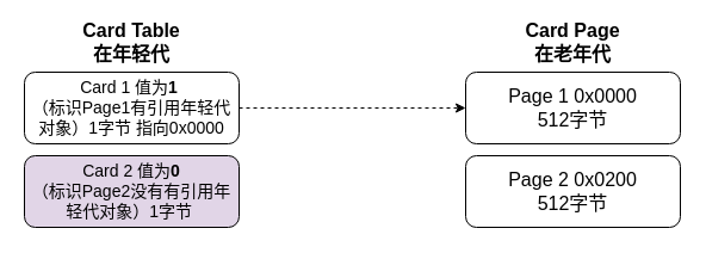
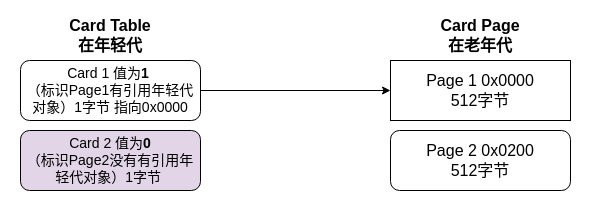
  <mxCell id="0" />
  <mxCell id="1" parent="0" />
- <mxCell id="2" style="edgeStyle=orthogonalEdgeStyle;rounded=0;orthogonalLoop=1;jettySize=auto;html=1;exitX=1;exitY=0.5;exitDx=0;exitDy=0;entryX=0;entryY=0.5;entryDx=0;entryDy=0;dashed=1;" edge="1" parent="1" source="3" target="4"><mxGeometry relative="1" as="geometry" /></mxCell>
+ <mxCell id="2" style="edgeStyle=orthogonalEdgeStyle;rounded=0;orthogonalLoop=1;jettySize=auto;html=1;exitX=1;exitY=0.5;exitDx=0;exitDy=0;entryX=0;entryY=0.5;entryDx=0;entryDy=0;" edge="1" parent="1" source="3" target="4"><mxGeometry relative="1" as="geometry" /></mxCell>
  <mxCell id="3" value="&lt;font style=&quot;font-size: 14px;&quot;&gt;Card 1 值为&lt;b&gt;1&lt;/b&gt;&amp;nbsp;&lt;br&gt;&lt;/font&gt;&lt;div&gt;&lt;span style=&quot;background-color: transparent; color: light-dark(rgb(0, 0, 0), rgb(255, 255, 255)); font-size: 14px;&quot;&gt;（标识Page1有引用年轻代对象）&lt;/span&gt;&lt;span style=&quot;background-color: transparent; color: light-dark(rgb(0, 0, 0), rgb(255, 255, 255)); font-size: 14px;&quot;&gt;1字节&amp;nbsp;&lt;/span&gt;&lt;span style=&quot;background-color: transparent; color: light-dark(rgb(0, 0, 0), rgb(255, 255, 255)); font-size: 14px;&quot;&gt;指向0x0000&lt;/span&gt;&lt;/div&gt;" style="rounded=1;whiteSpace=wrap;html=1;align=center;verticalAlign=middle;" vertex="1" parent="1"><mxGeometry x="20" y="60" width="180" height="60" as="geometry" /></mxCell>
- <mxCell id="4" value="&lt;font style=&quot;font-size: 16px;&quot;&gt;Page 1 0x0000&lt;/font&gt;&lt;div&gt;&lt;font style=&quot;font-size: 16px;&quot;&gt;512字节&lt;/font&gt;&lt;/div&gt;" style="rounded=1;whiteSpace=wrap;html=1;" vertex="1" parent="1"><mxGeometry x="390" y="60" width="180" height="60" as="geometry" /></mxCell>
+ <mxCell id="4" value="&lt;font style=&quot;font-size: 16px;&quot;&gt;Page 1 0x0000&lt;/font&gt;&lt;div&gt;&lt;font style=&quot;font-size: 16px;&quot;&gt;512字节&lt;/font&gt;&lt;/div&gt;" style="whiteSpace=wrap;html=1;rounded=0;" vertex="1" parent="1"><mxGeometry x="390" y="60" width="180" height="60" as="geometry" /></mxCell>
  <mxCell id="5" value="&lt;font style=&quot;font-size: 16px;&quot;&gt;&lt;b&gt;Card Table&lt;/b&gt;&lt;/font&gt;&lt;div&gt;&lt;font style=&quot;font-size: 16px;&quot;&gt;&lt;b&gt;在年轻代&lt;/b&gt;&lt;/font&gt;&lt;/div&gt;" style="text;html=1;align=center;verticalAlign=middle;whiteSpace=wrap;rounded=0;" vertex="1" parent="1"><mxGeometry x="60" y="20" width="100" height="30" as="geometry" /></mxCell>
  <mxCell id="6" value="&lt;font style=&quot;font-size: 16px;&quot;&gt;&lt;b&gt;Card Page&lt;/b&gt;&lt;/font&gt;&lt;div&gt;&lt;span style=&quot;font-size: 16px;&quot;&gt;&lt;b&gt;在老年代&lt;/b&gt;&lt;/span&gt;&lt;/div&gt;" style="text;html=1;align=center;verticalAlign=middle;whiteSpace=wrap;rounded=0;" vertex="1" parent="1"><mxGeometry x="430" y="20" width="100" height="30" as="geometry" /></mxCell>
  <mxCell id="7" value="&lt;font style=&quot;font-size: 14px;&quot;&gt;Card 2 值为&lt;b&gt;0&lt;/b&gt;&lt;/font&gt;&lt;div&gt;&lt;span style=&quot;color: light-dark(rgb(0, 0, 0), rgb(255, 255, 255)); background-color: transparent; font-size: 14px;&quot;&gt;（标识Page2没有有引用年轻代对象）&lt;/span&gt;&lt;span style=&quot;color: light-dark(rgb(0, 0, 0), rgb(255, 255, 255)); background-color: transparent; font-size: 14px;&quot;&gt;1字节&amp;nbsp;&lt;/span&gt;&lt;/div&gt;" style="rounded=1;whiteSpace=wrap;html=1;fillColor=#e1d5e7;" vertex="1" parent="1"><mxGeometry x="20" y="130" width="180" height="60" as="geometry" /></mxCell>
  <mxCell id="8" value="&lt;font style=&quot;font-size: 16px;&quot;&gt;Page 2 0x0200&lt;/font&gt;&lt;div&gt;&lt;font style=&quot;font-size: 16px;&quot;&gt;512字节&lt;/font&gt;&lt;/div&gt;" style="rounded=1;whiteSpace=wrap;html=1;" vertex="1" parent="1"><mxGeometry x="390" y="130" width="180" height="60" as="geometry" /></mxCell>
